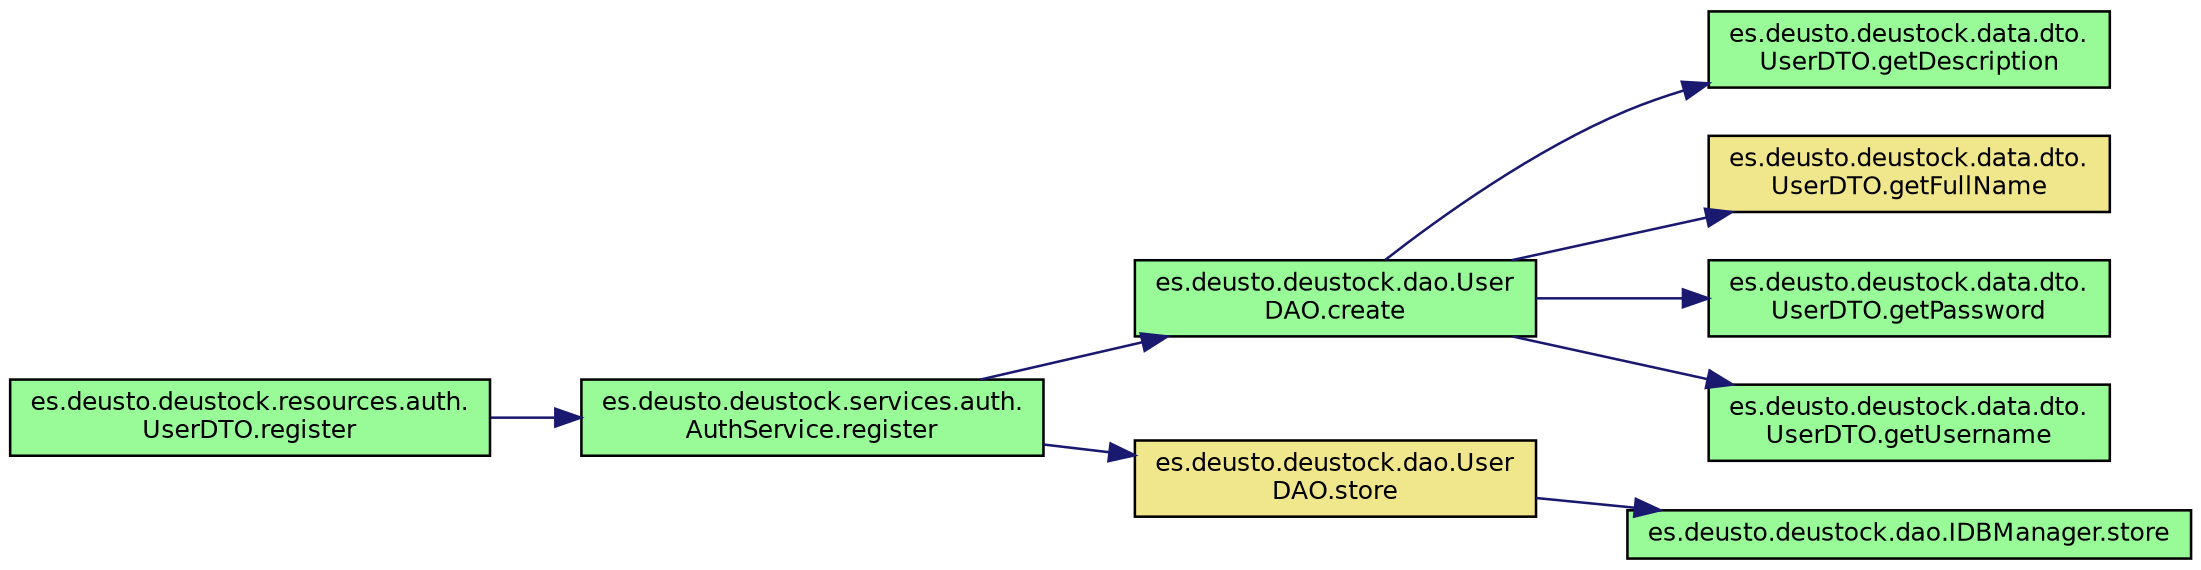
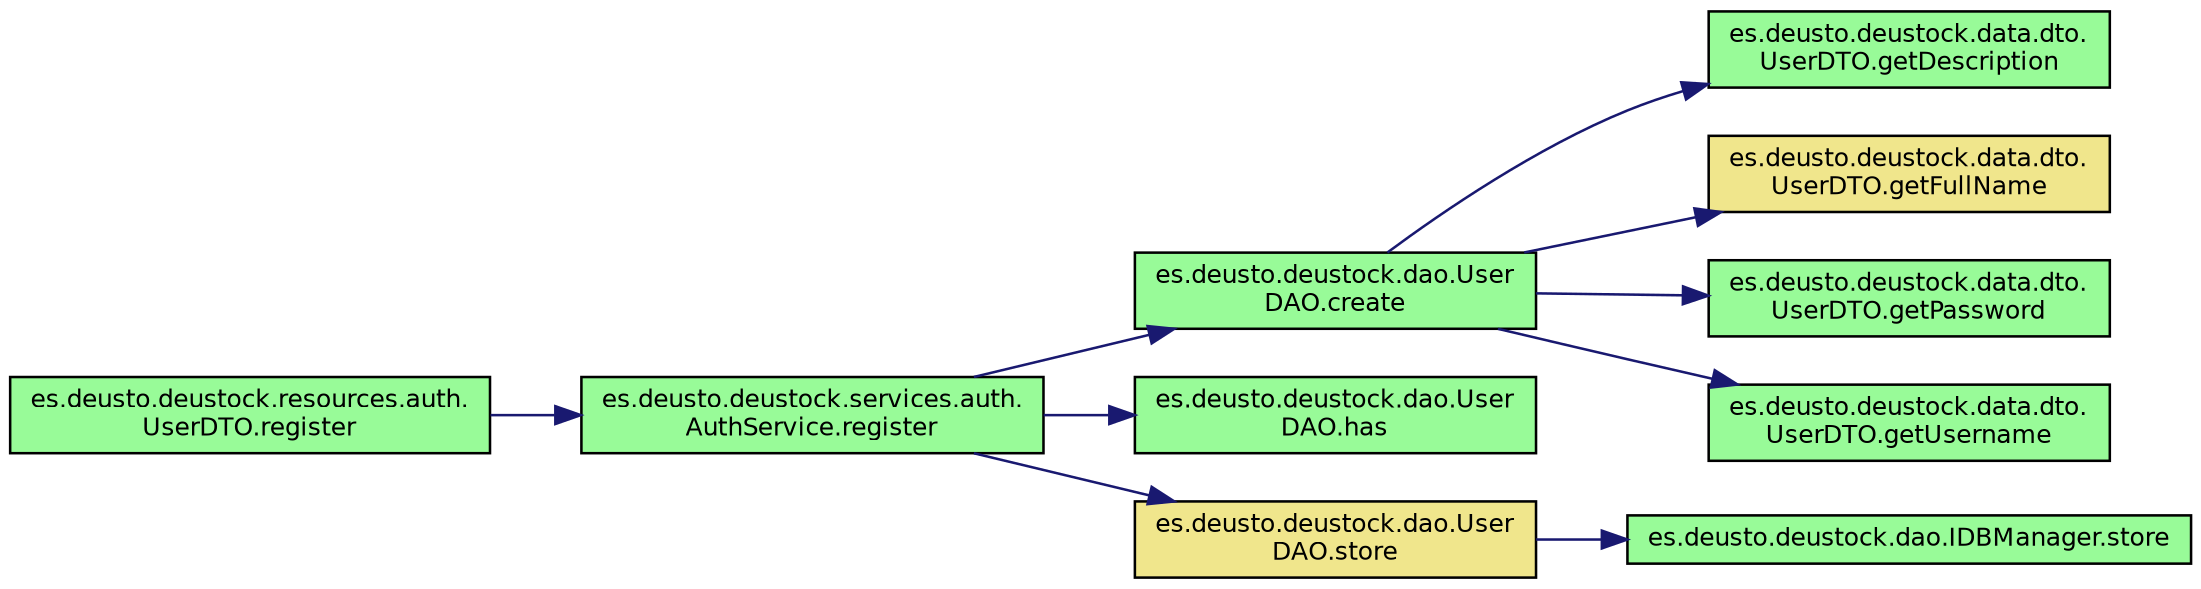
  digraph {
    rankdir=LR
    node [color=black fillcolor=palegreen fontname=Helvetica fontsize=10 shape=record style=filled]
    edge [color=midnightblue fontname=Helvetica fontsize=10 labelfontname=Helvetica labelfontsize=10 style=solid]
    n1 [fontcolor=black height=0.2 label="es.deusto.deustock.resources.auth.\lUserDTO.register" width=0.4]
    n2 [height=0.2 label="es.deusto.deustock.services.auth.\lAuthService.register" width=0.4]
    n3 [height=0.2 label="es.deusto.deustock.dao.User\lDAO.create" width=0.4]
+   n4 [height=0.2 label="es.deusto.deustock.dao.User\lDAO.has" width=0.4]
    n5 [fillcolor=khaki height=0.2 label="es.deusto.deustock.dao.User\lDAO.store" width=0.4]
    n6 [height=0.2 label="es.deusto.deustock.data.dto.\lUserDTO.getDescription" width=0.4]
    n7 [fillcolor=khaki height=0.2 label="es.deusto.deustock.data.dto.\lUserDTO.getFullName" width=0.4]
    n8 [height=0.2 label="es.deusto.deustock.data.dto.\lUserDTO.getPassword" width=0.4]
    n9 [height=0.2 label="es.deusto.deustock.data.dto.\lUserDTO.getUsername" width=0.4]
    n10 [height=0.2 label="es.deusto.deustock.dao.IDBManager.store" width=0.4]
    n1 -> n2
    n2 -> n3
+   n2 -> n4
    n2 -> n5
    n3 -> n6
    n3 -> n7
    n3 -> n8
    n3 -> n9
    n5 -> n10
  }
